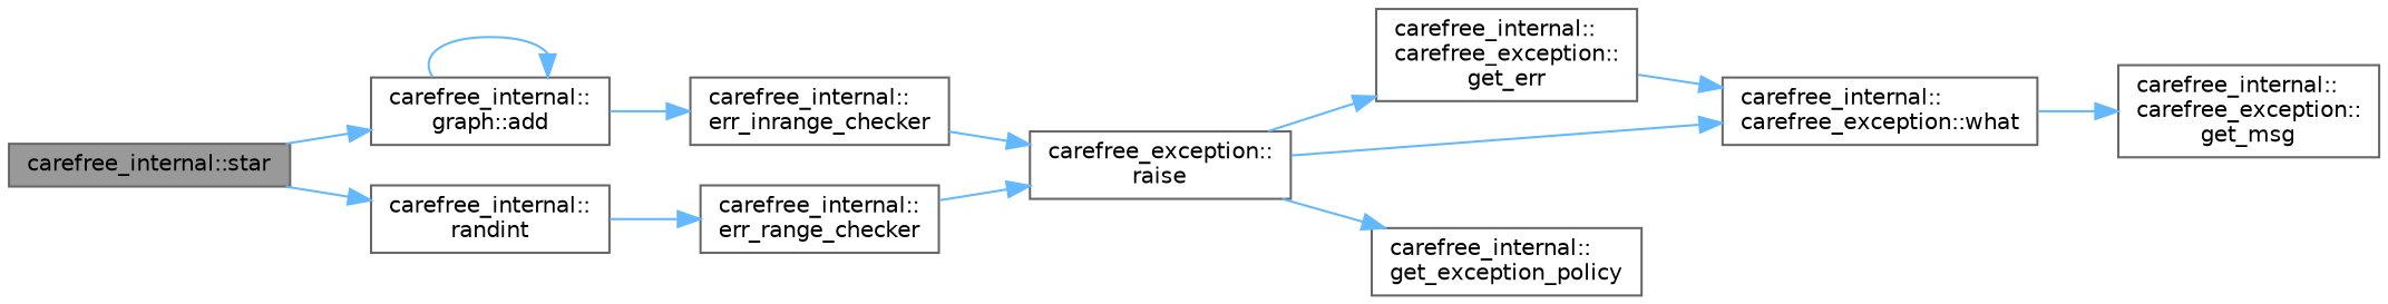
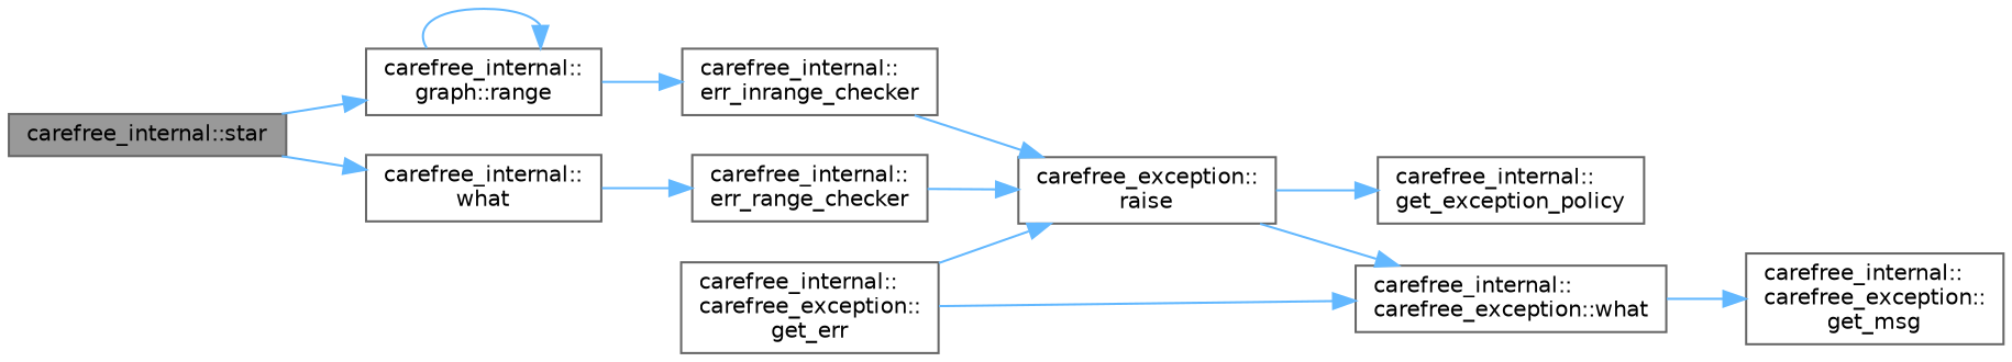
  digraph {
    rankdir=LR
    node [color=grey40 fillcolor=white fontname=Helvetica fontsize=10 shape=box style=filled]
    edge [color=steelblue1 fontname=Helvetica fontsize=10 labelfontname=Helvetica labelfontsize=10 style=solid]
    n1 [color=gray40 fillcolor=grey60 fontcolor=black height=0.2 label="carefree_internal::star" width=0.4]
-   n2 [height=0.2 label="carefree_internal::\lgraph::add" width=0.4]
-   n3 [height=0.2 label="carefree_internal::\lrandint" width=0.4]
+   n2 [height=0.2 label="carefree_internal::\lgraph::range" width=0.4]
+   n3 [height=0.2 label="carefree_internal::\lwhat" width=0.4]
    n4 [height=0.2 label="carefree_internal::\lerr_inrange_checker" width=0.4]
    n5 [height=0.2 label="carefree_internal::\lerr_range_checker" width=0.4]
    n6 [height=0.2 label="carefree_exception::\lraise" width=0.4]
    n7 [height=0.2 label="carefree_internal::\lcarefree_exception::\lget_err" width=0.4]
    n8 [height=0.2 label="carefree_internal::\lcarefree_exception::what" width=0.4]
    n9 [height=0.2 label="carefree_internal::\lget_exception_policy" width=0.4]
    n10 [height=0.2 label="carefree_internal::\lcarefree_exception::\lget_msg" width=0.4]
    n1 -> n2
    n1 -> n3
    n2 -> n2
    n2 -> n4
    n3 -> n5
    n4 -> n6
    n5 -> n6
-   n6 -> n7
+   n7 -> n6
    n6 -> n8
    n6 -> n9
    n7 -> n8
    n8 -> n10
  }
